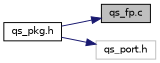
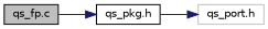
  digraph {
    rankdir=LR
    node [color=black fillcolor=white fontname=Helvetica fontsize=10 shape=record style=filled]
    edge [color=midnightblue fontname=Helvetica fontsize=10 labelfontname=Helvetica labelfontsize=10 style=solid]
    n1 [fillcolor=grey75 fontcolor=black height=0.2 label="qs_fp.c" width=0.4]
    n2 [height=0.2 label="qs_pkg.h" width=0.4]
    n3 [color=grey75 height=0.2 label="qs_port.h" width=0.4]
-   n2 -> n1
+   n1 -> n2
    n2 -> n3
  }
